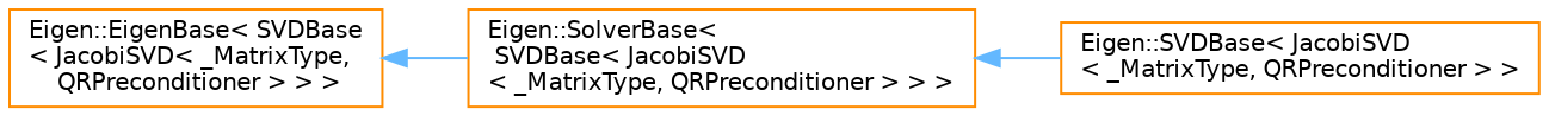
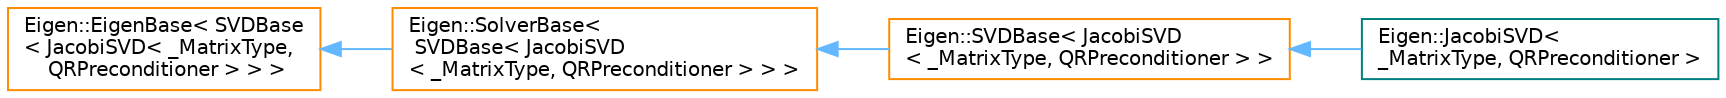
  digraph {
    rankdir=LR
    fontname="DejaVu Sans"
    node [color=darkorange fillcolor=white fontname="DejaVu Sans" fontsize=10 shape=box style=filled]
    edge [color=steelblue1 dir=back fontname="DejaVu Sans" fontsize=10 labelfontname=Helvetica labelfontsize=10 style=solid]
    n1 [height=0.2 label="Eigen::EigenBase\< SVDBase\l\< JacobiSVD\< _MatrixType,\l QRPreconditioner \> \> \>" width=0.4]
    n2 [height=0.2 label="Eigen::SolverBase\<\l SVDBase\< JacobiSVD\l\< _MatrixType, QRPreconditioner \> \> \>" width=0.4]
    n3 [height=0.2 label="Eigen::SVDBase\< JacobiSVD\l\< _MatrixType, QRPreconditioner \> \>" width=0.4]
+   n4 [color=teal height=0.2 label="Eigen::JacobiSVD\< \l_MatrixType, QRPreconditioner \>" width=0.4]
    n1 -> n2
    n2 -> n3
+   n3 -> n4
  }
